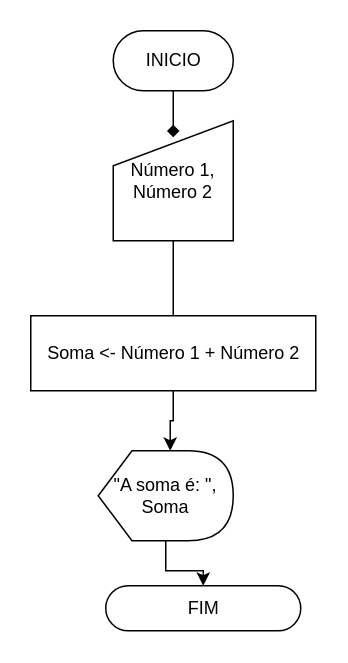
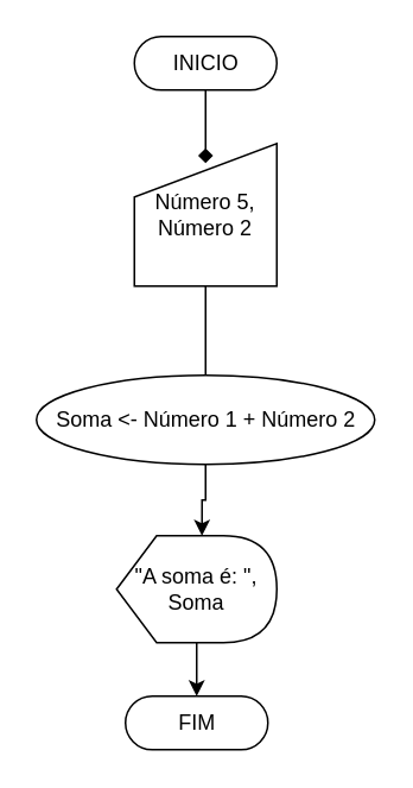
  <mxCell id="0" />
  <mxCell id="1" parent="0" />
  <mxCell id="2" style="edgeStyle=orthogonalEdgeStyle;rounded=0;orthogonalLoop=1;jettySize=auto;html=1;entryX=0.5;entryY=0;entryDx=0;entryDy=0;exitX=0.5;exitY=1;exitDx=0;exitDy=0;endArrow=none;" edge="1" parent="1" source="8" target="10"><mxGeometry relative="1" as="geometry"><mxPoint x="115" y="160" as="sourcePoint" /><mxPoint x="115" y="200" as="targetPoint" /></mxGeometry></mxCell>
  <mxCell id="3" style="edgeStyle=orthogonalEdgeStyle;rounded=0;orthogonalLoop=1;jettySize=auto;html=1;entryX=0.5;entryY=0.5;entryDx=0;entryDy=-15;entryPerimeter=0;" edge="1" parent="1" source="4" target="5"><mxGeometry relative="1" as="geometry" /></mxCell>
  <mxCell id="4" value="&quot;A soma é: &quot;, Soma" style="shape=display;whiteSpace=wrap;html=1;" vertex="1" parent="1"><mxGeometry x="65" y="300" width="90" height="60" as="geometry" /></mxCell>
- <mxCell id="5" value="FIM" style="html=1;dashed=0;whitespace=wrap;shape=mxgraph.dfd.start" vertex="1" parent="1"><mxGeometry x="70" y="390" width="130" height="30" as="geometry" /></mxCell>
+ <mxCell id="5" value="FIM" style="html=1;dashed=0;whitespace=wrap;shape=mxgraph.dfd.start" vertex="1" parent="1"><mxGeometry x="70" y="390" width="80" height="30" as="geometry" /></mxCell>
  <mxCell id="6" style="edgeStyle=orthogonalEdgeStyle;rounded=0;orthogonalLoop=1;jettySize=auto;html=1;entryX=0.5;entryY=0.138;entryDx=0;entryDy=0;entryPerimeter=0;endArrow=diamond;" edge="1" parent="1" source="7" target="8"><mxGeometry relative="1" as="geometry" /></mxCell>
- <mxCell id="7" value="INICIO" style="html=1;dashed=0;whitespace=wrap;shape=mxgraph.dfd.start" vertex="1" parent="1"><mxGeometry x="75" y="20" width="80" height="40" as="geometry" /></mxCell>
- <mxCell id="8" value="Número 1, Número 2" style="shape=manualInput;whiteSpace=wrap;html=1;" vertex="1" parent="1"><mxGeometry x="75" y="80" width="80" height="80" as="geometry" /></mxCell>
+ <mxCell id="7" value="INICIO" style="html=1;dashed=0;whitespace=wrap;shape=mxgraph.dfd.start" vertex="1" parent="1"><mxGeometry x="75" y="20" width="80" height="30" as="geometry" /></mxCell>
+ <mxCell id="8" value="Número 5, Número 2" style="shape=manualInput;whiteSpace=wrap;html=1;" vertex="1" parent="1"><mxGeometry x="75" y="80" width="80" height="80" as="geometry" /></mxCell>
  <mxCell id="9" style="edgeStyle=orthogonalEdgeStyle;rounded=0;orthogonalLoop=1;jettySize=auto;html=1;entryX=0.533;entryY=0;entryDx=0;entryDy=0;entryPerimeter=0;" edge="1" parent="1" source="10" target="4"><mxGeometry relative="1" as="geometry" /></mxCell>
- <mxCell id="10" value="Soma &amp;lt;- Número 1 + Número 2" style="html=1;dashed=0;whitespace=wrap;" vertex="1" parent="1"><mxGeometry x="20" y="210" width="190" height="50" as="geometry" /></mxCell>
+ <mxCell id="10" value="Soma &amp;lt;- Número 1 + Número 2" style="ellipse;html=1;dashed=0;whitespace=wrap;" vertex="1" parent="1"><mxGeometry x="20" y="210" width="190" height="50" as="geometry" /></mxCell>
